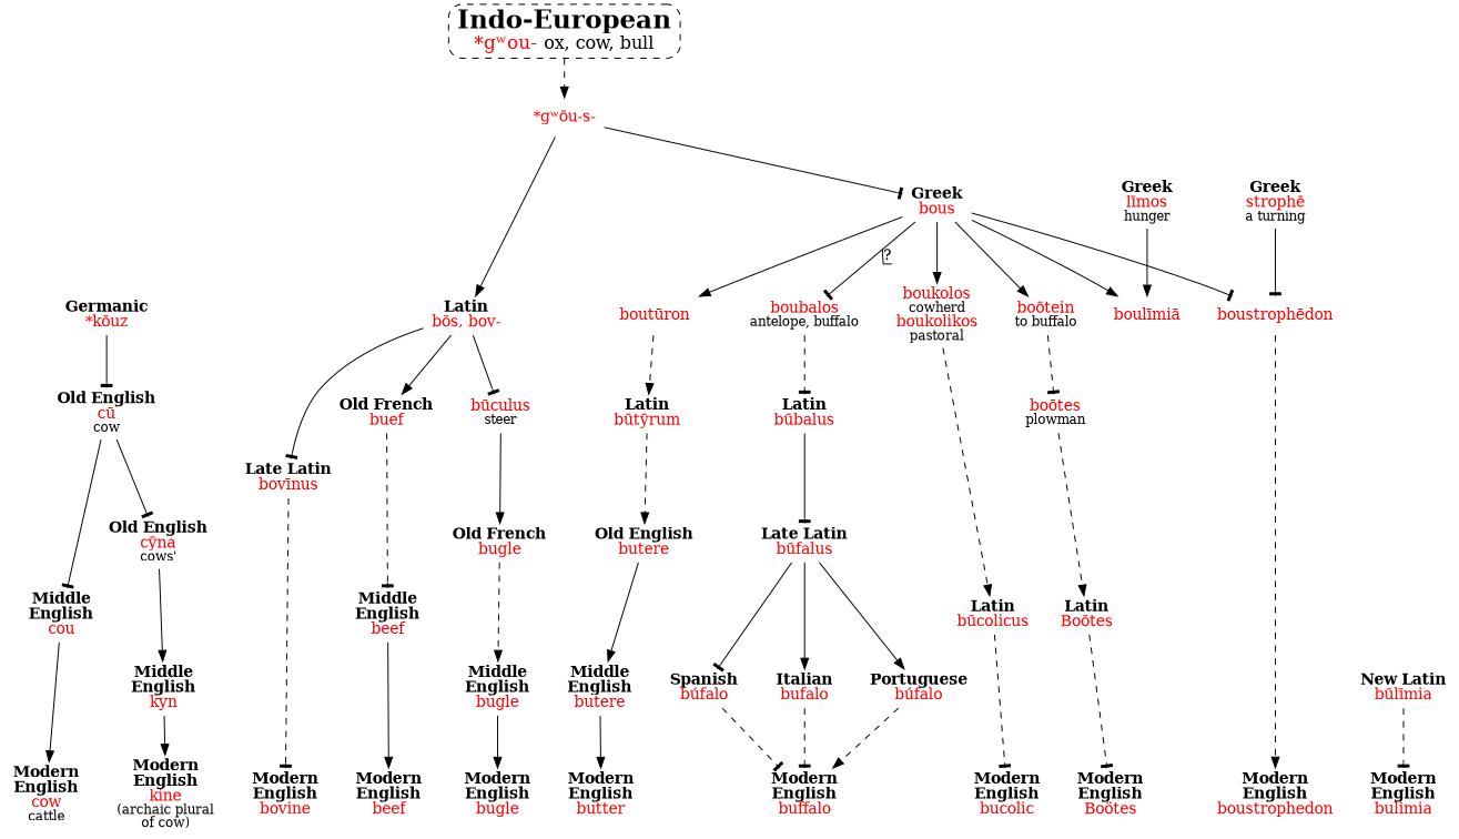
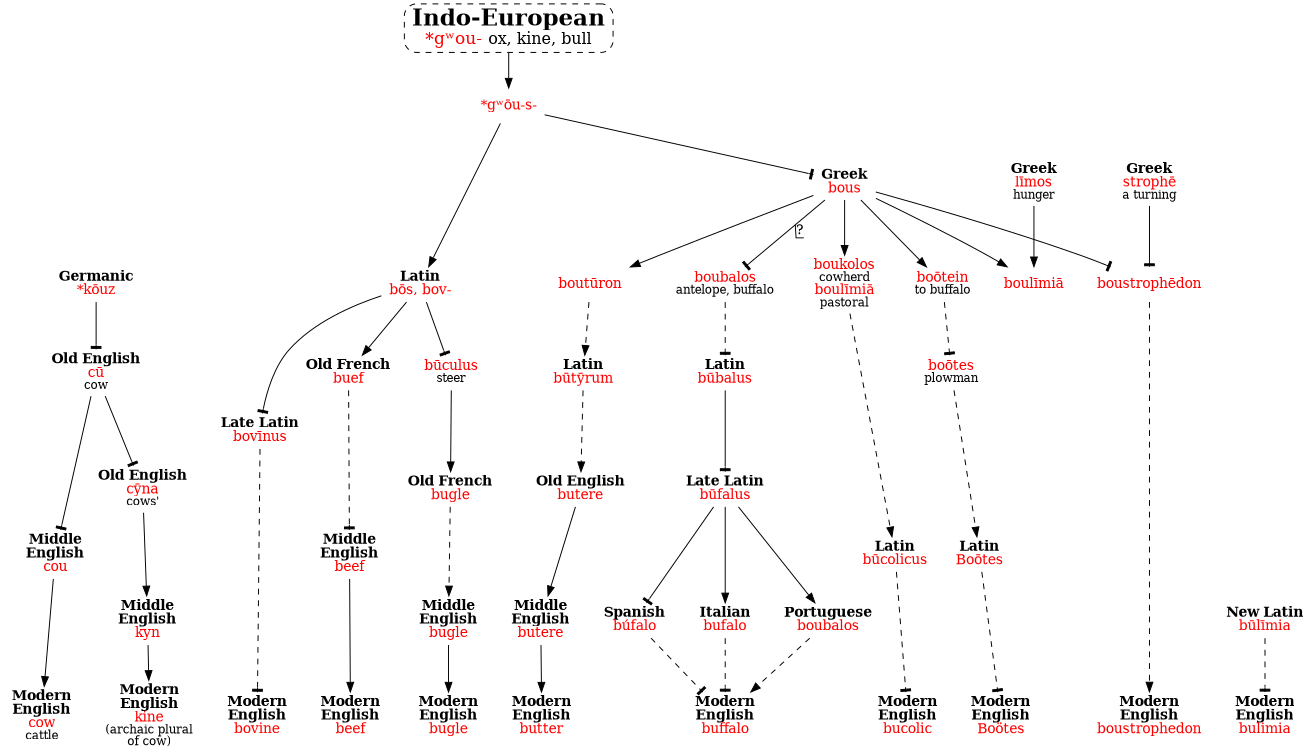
  strict digraph {
    node [shape=none]
    edge [arrowhead=normal]
    n1 [label=<<b>Modern<br/>English</b><br/><font color="red">cow</font><br/><font point-size="12">cattle</font>>]
    n2 [label=<<b>Modern<br/>English</b><br/><font color="red">kine</font><br/><font point-size="12">(archaic plural<br/>of cow)</font>>]
    n3 [label=<<b>Modern<br/>English</b><br/><font color="red">bovine</font>>]
    n4 [label=<<b>Modern<br/>English</b><br/><font color="red">beef</font>>]
    n5 [label=<<b>Modern<br/>English</b><br/><font color="red">bugle</font>>]
    n6 [label=<<b>Modern<br/>English</b><br/><font color="red">bucolic</font>>]
    n7 [label=<<b>Modern<br/>English</b><br/><font color="red">Boötes</font>>]
    n8 [label=<<b>Modern<br/>English</b><br/><font color="red">boustrophedon</font>>]
    n9 [label=<<b>Modern<br/>English</b><br/><font color="red">bulimia</font>>]
    n10 [label=<<b>Modern<br/>English</b><br/><font color="red">butter</font>>]
    n11 [label=<<b>Modern<br/>English</b><br/><font color="red">buffalo</font>>]
-   n12 [label=<<font point-size="24"><b>Indo-European</b></font><br/><font point-size="18" color="red">*gʷou- </font><font point-size="16">ox, cow, bull</font>> shape=box style="dashed,rounded"]
+   n12 [label=<<font point-size="24"><b>Indo-European</b></font><br/><font point-size="18" color="red">*gʷou- </font><font point-size="16">ox, kine, bull</font>> shape=box style="dashed,rounded"]
    n13 [label=<<font color="red">*gʷōu-s-</font>>]
    n14 [label=<<b>Latin</b><br/><font color="red">bōs, bov-</font>>]
    n15 [label=<<b>Greek</b><br/><font color="red">bous</font>>]
    n16 [label=<<b>Germanic</b><br/><font color="red">*kōuz</font>>]
    n17 [label=<<b>Old English</b><br/><font color="red">cū</font><br/><font point-size="12">cow</font>>]
    n18 [label=<<b>Late Latin</b><br/><font color="red">bovīnus</font>>]
    n19 [label=<<b>Old French</b><br/><font color="red">buef</font>>]
    n20 [label=<<font color="red">būculus</font><br/><font point-size="12">steer</font>>]
-   n21 [label=<<font color="red">boukolos</font><br/><font point-size="12">cowherd</font><br/><font color="red">boukolikos</font><br/><font point-size="12">pastoral</font>>]
+   n21 [label=<<font color="red">boukolos</font><br/><font point-size="12">cowherd</font><br/><font color="red">boulīmiā</font><br/><font point-size="12">pastoral</font>>]
    n22 [label=<<font color="red">boōtein</font><br/><font point-size="12">to buffalo</font>>]
    n23 [label=<<font color="red">boustrophēdon</font>>]
    n24 [label=<<font color="red">boulīmiā</font>>]
    n25 [label=<<font color="red">boutūron</font>>]
    n26 [label=<<font color="red">boubalos</font><br/><font point-size="12">antelope, buffalo</font>>]
    n27 [label=<<b>Middle<br/>English</b><br/><font color="red">cou</font>>]
    n28 [label=<<b>Old English</b><br/><font color="red">cȳna</font><br/><font point-size="12">cows'</font>>]
    n29 [label=<<b>Middle<br/>English</b><br/><font color="red">kyn</font>>]
    n30 [label=<<b>Middle<br/>English</b><br/><font color="red">beef</font>>]
    n31 [label=<<b>Old French</b><br/><font color="red">bugle</font>>]
    n32 [label=<<b>Middle<br/>English</b><br/><font color="red">bugle</font>>]
    n33 [label=<<b>Latin</b><br/><font color="red">būcolicus</font>>]
    n34 [label=<<font color="red">boōtes</font><br/><font point-size="12">plowman</font>>]
    n35 [label=<<b>Latin</b><br/><font color="red">būtȳrum</font>>]
    n36 [label=<<b>Latin</b><br/><font color="red">būbalus</font>>]
    n37 [label=<<b>Latin</b><br/><font color="red">Boōtes</font>>]
    n38 [label=<<b>Greek</b><br/><font color="red">strophē</font><br/><font point-size="12">a turning</font>>]
    n39 [label=<<b>Greek</b><br/><font color="red">līmos</font><br/><font point-size="12">hunger</font>>]
    n40 [label=<<b>New Latin</b><br/><font color="red">būlīmia</font>>]
    n41 [label=<<b>Old English</b><br/><font color="red">butere</font>>]
    n42 [label=<<b>Middle<br/>English</b><br/><font color="red">butere</font>>]
    n43 [label=<<b>Late Latin</b><br/><font color="red">būfalus</font>>]
    n44 [label=<<b>Italian</b><br/><font color="red">bufalo</font>>]
-   n45 [label=<<b>Portuguese</b><br/><font color="red">búfalo</font>>]
+   n45 [label=<<b>Portuguese</b><br/><font color="red">boubalos</font>>]
    n46 [label=<<b>Spanish</b><br/><font color="red">búfalo</font>>]
    subgraph sub_1 {
      rank=sink
      n1
      n2
      n3
      n4
      n5
      n6
      n7
      n8
      n9
      n10
      n11
    }
-   n12 -> n13 [style=dashed]
+   n12 -> n13
    n13 -> n14
    n13 -> n15 [arrowhead=tee]
    n14 -> n18 [arrowhead=tee]
    n14 -> n19
    n14 -> n20 [arrowhead=tee]
    n15 -> n21
    n15 -> n22
    n15 -> n23 [arrowhead=tee]
    n15 -> n24
    n15 -> n25
    n15 -> n26 [arrowhead=tee decorate=true label="?"]
    n16 -> n17 [arrowhead=tee]
    n17 -> n27 [arrowhead=tee]
    n17 -> n28 [arrowhead=tee]
    n18 -> n3 [arrowhead=tee style=dashed]
    n19 -> n30 [arrowhead=tee style=dashed]
    n20 -> n31
    n21 -> n33 [style=dashed]
    n22 -> n34 [arrowhead=tee style=dashed]
    n23 -> n8 [style=dashed]
    n25 -> n35 [style=dashed]
    n26 -> n36 [arrowhead=tee style=dashed]
    n27 -> n1
    n28 -> n29
    n29 -> n2
    n30 -> n4
    n31 -> n32 [style=dashed]
    n32 -> n5
    n33 -> n6 [arrowhead=tee style=dashed]
    n34 -> n37 [style=dashed]
    n35 -> n41 [style=dashed]
    n36 -> n43 [arrowhead=tee]
    n37 -> n7 [arrowhead=tee style=dashed]
    n38 -> n23 [arrowhead=tee]
    n39 -> n24
    n40 -> n9 [arrowhead=tee style=dashed]
    n41 -> n42
    n42 -> n10
    n43 -> n44
    n43 -> n45
    n43 -> n46 [arrowhead=tee]
    n44 -> n11 [arrowhead=tee style=dashed]
    n45 -> n11 [style=dashed]
    n46 -> n11 [arrowhead=tee style=dashed]
  }
